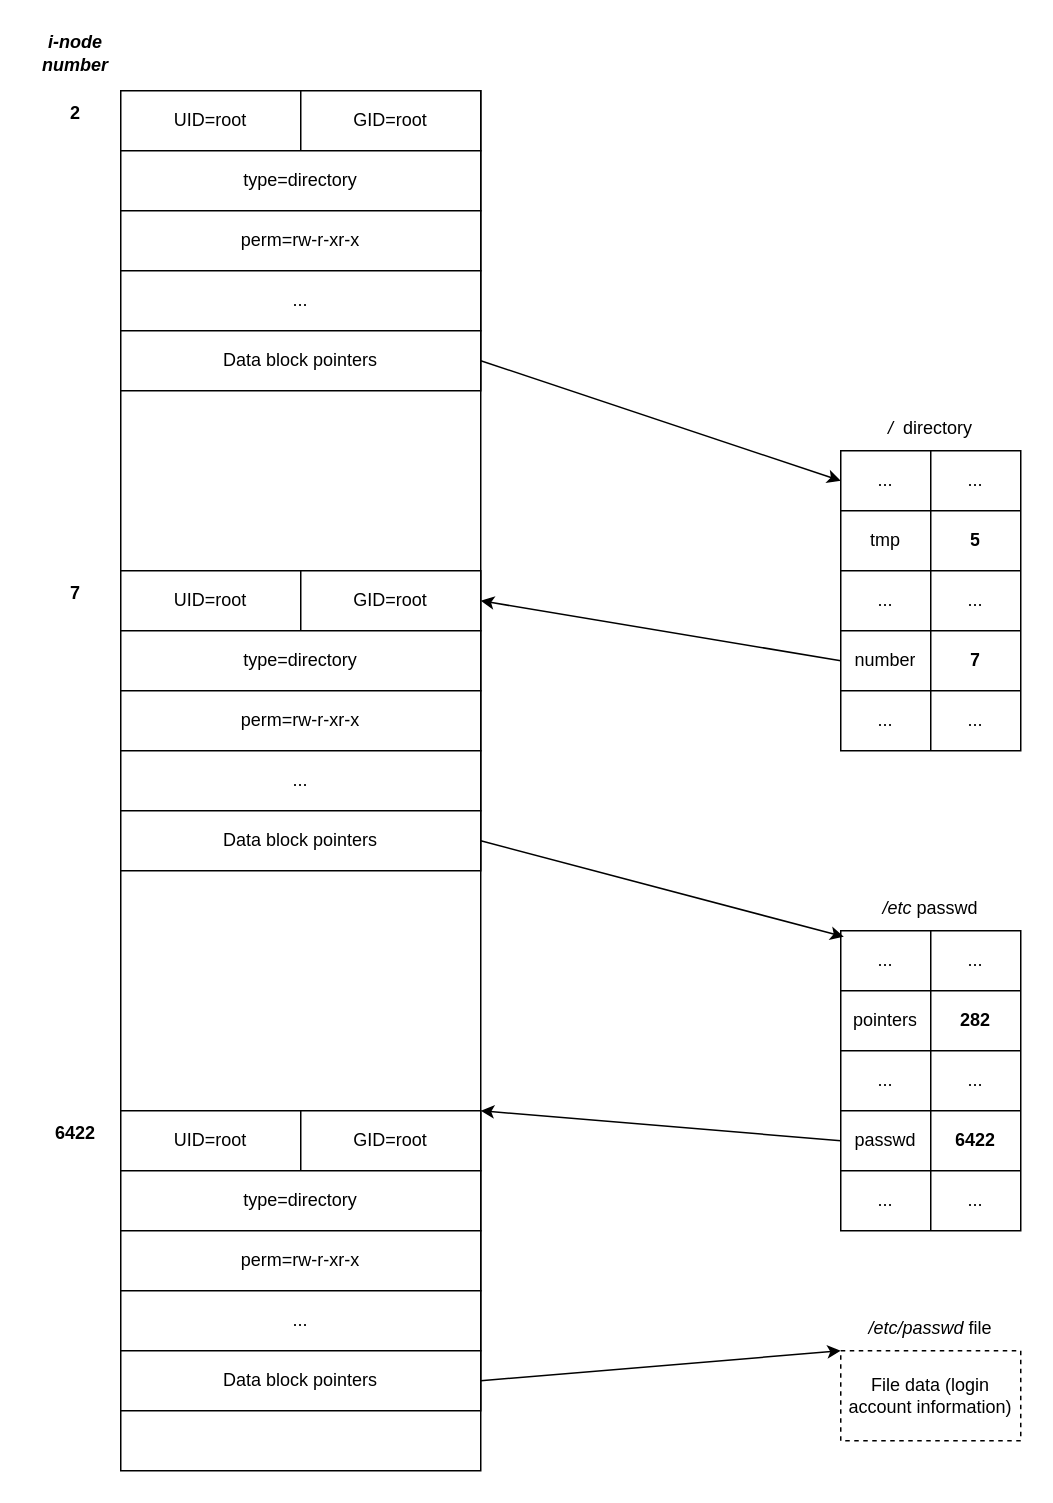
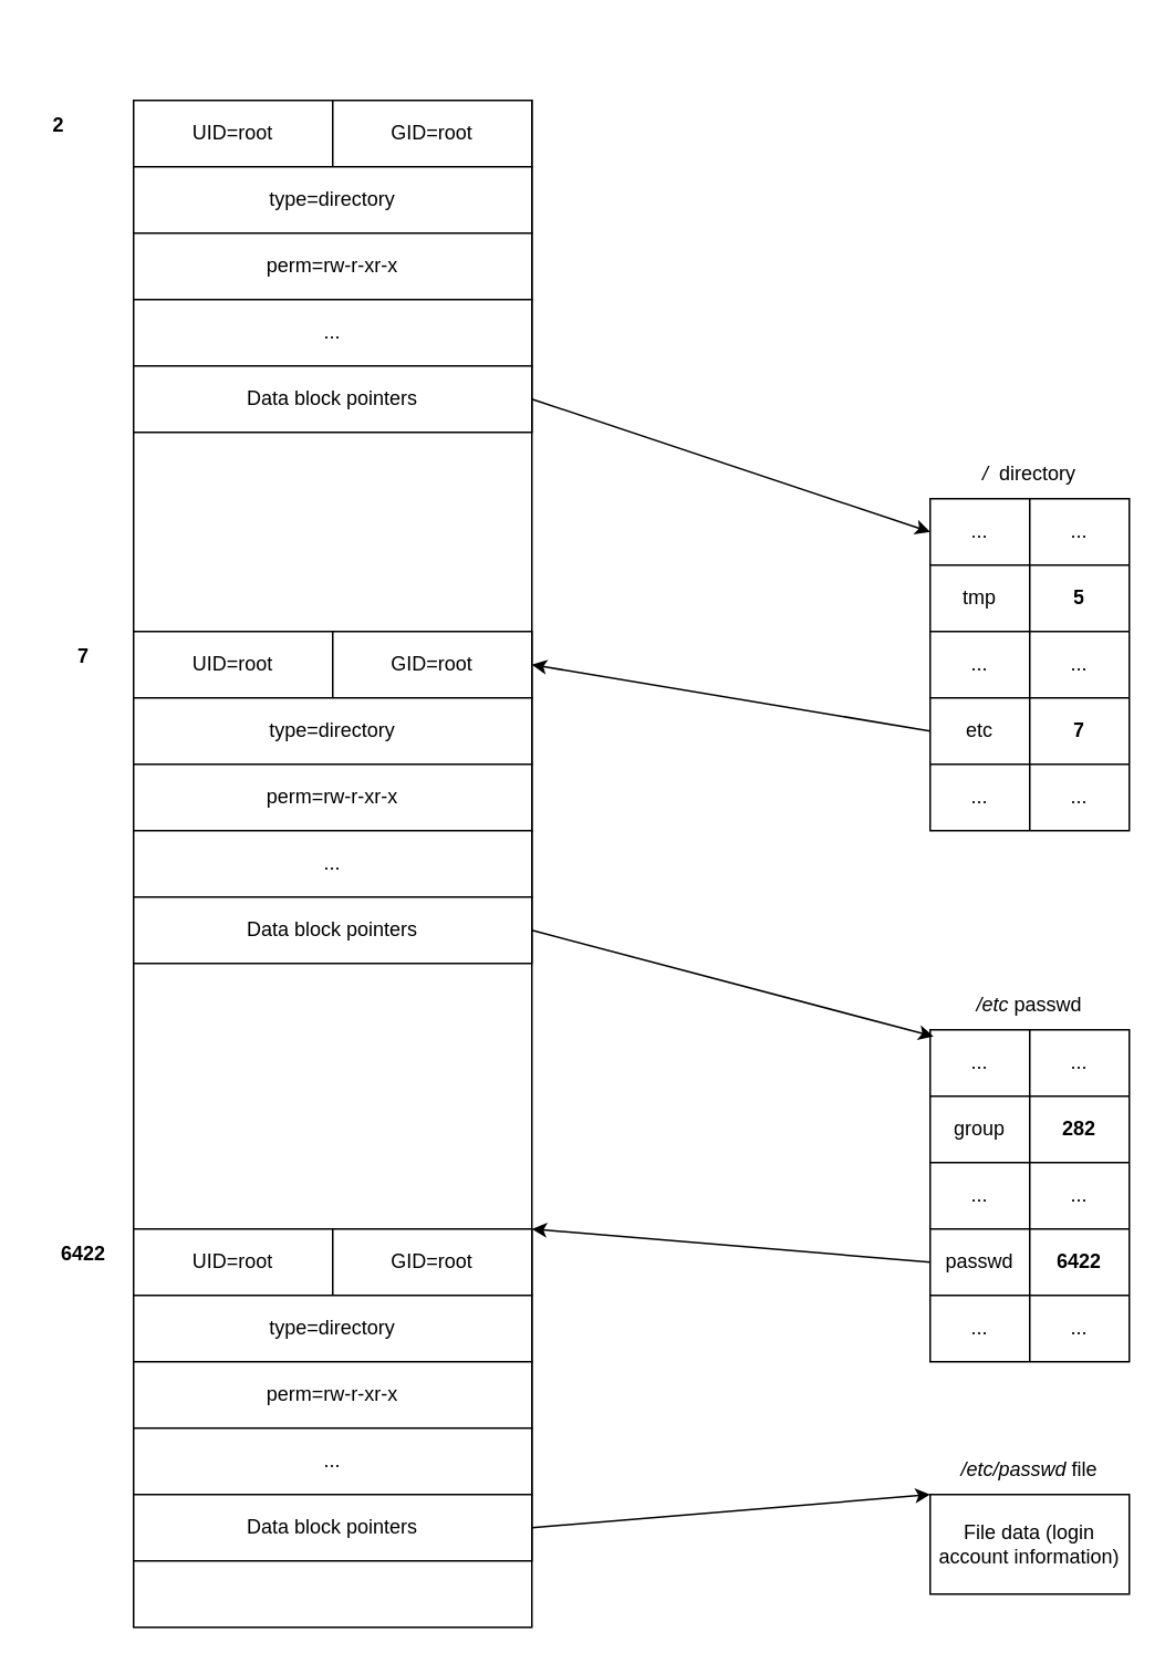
  <mxCell id="0" />
  <mxCell id="1" parent="0" />
  <mxCell id="2" value="" style="rounded=0;whiteSpace=wrap;html=1;" vertex="1" parent="1"><mxGeometry x="80" y="60" width="240" height="920" as="geometry" /></mxCell>
  <mxCell id="3" value="UID=root" style="rounded=0;whiteSpace=wrap;html=1;" vertex="1" parent="1"><mxGeometry x="80" y="60" width="120" height="40" as="geometry" /></mxCell>
  <mxCell id="4" value="GID=root" style="rounded=0;whiteSpace=wrap;html=1;" vertex="1" parent="1"><mxGeometry x="200" y="60" width="120" height="40" as="geometry" /></mxCell>
  <mxCell id="5" value="type=directory" style="rounded=0;whiteSpace=wrap;html=1;" vertex="1" parent="1"><mxGeometry x="80" y="100" width="240" height="40" as="geometry" /></mxCell>
  <mxCell id="6" value="perm=rw-r-xr-x" style="rounded=0;whiteSpace=wrap;html=1;" vertex="1" parent="1"><mxGeometry x="80" y="140" width="240" height="40" as="geometry" /></mxCell>
  <mxCell id="7" value="..." style="rounded=0;whiteSpace=wrap;html=1;" vertex="1" parent="1"><mxGeometry x="80" y="180" width="240" height="40" as="geometry" /></mxCell>
  <mxCell id="8" value="Data block pointers" style="rounded=0;whiteSpace=wrap;html=1;" vertex="1" parent="1"><mxGeometry x="80" y="220" width="240" height="40" as="geometry" /></mxCell>
- <mxCell id="9" value="&lt;b&gt;&lt;i&gt;i-node number&lt;/i&gt;&lt;/b&gt;" style="text;html=1;align=center;verticalAlign=middle;whiteSpace=wrap;rounded=0;" vertex="1" parent="1"><mxGeometry x="20" y="20" width="60" height="30" as="geometry" /></mxCell>
- <mxCell id="10" value="&lt;b&gt;2&lt;/b&gt;" style="text;html=1;align=center;verticalAlign=middle;whiteSpace=wrap;rounded=0;" vertex="1" parent="1"><mxGeometry x="20" y="60" width="60" height="30" as="geometry" /></mxCell>
+ <mxCell id="10" value="&lt;b&gt;2&lt;/b&gt;" style="text;html=1;align=center;verticalAlign=middle;whiteSpace=wrap;rounded=0;" vertex="1" parent="1"><mxGeometry x="5" y="60" width="60" height="30" as="geometry" /></mxCell>
  <mxCell id="11" value="" style="shape=table;startSize=0;container=1;collapsible=0;childLayout=tableLayout;" vertex="1" parent="1"><mxGeometry x="560" y="300" width="120" height="200" as="geometry" /></mxCell>
  <mxCell id="12" value="" style="shape=tableRow;horizontal=0;startSize=0;swimlaneHead=0;swimlaneBody=0;strokeColor=inherit;top=0;left=0;bottom=0;right=0;collapsible=0;dropTarget=0;fillColor=none;points=[[0,0.5],[1,0.5]];portConstraint=eastwest;" vertex="1" parent="11"><mxGeometry width="120" height="40" as="geometry" /></mxCell>
  <mxCell id="13" value="..." style="shape=partialRectangle;html=1;whiteSpace=wrap;connectable=0;strokeColor=inherit;overflow=hidden;fillColor=none;top=0;left=0;bottom=0;right=0;pointerEvents=1;" vertex="1" parent="12"><mxGeometry width="60" height="40" as="geometry"><mxRectangle width="60" height="40" as="alternateBounds" /></mxGeometry></mxCell>
  <mxCell id="14" value="..." style="shape=partialRectangle;html=1;whiteSpace=wrap;connectable=0;strokeColor=inherit;overflow=hidden;fillColor=none;top=0;left=0;bottom=0;right=0;pointerEvents=1;" vertex="1" parent="12"><mxGeometry x="60" width="60" height="40" as="geometry"><mxRectangle width="60" height="40" as="alternateBounds" /></mxGeometry></mxCell>
  <mxCell id="15" value="" style="shape=tableRow;horizontal=0;startSize=0;swimlaneHead=0;swimlaneBody=0;strokeColor=inherit;top=0;left=0;bottom=0;right=0;collapsible=0;dropTarget=0;fillColor=none;points=[[0,0.5],[1,0.5]];portConstraint=eastwest;" vertex="1" parent="11"><mxGeometry y="40" width="120" height="40" as="geometry" /></mxCell>
  <mxCell id="16" value="tmp" style="shape=partialRectangle;html=1;whiteSpace=wrap;connectable=0;strokeColor=inherit;overflow=hidden;fillColor=none;top=0;left=0;bottom=0;right=0;pointerEvents=1;" vertex="1" parent="15"><mxGeometry width="60" height="40" as="geometry"><mxRectangle width="60" height="40" as="alternateBounds" /></mxGeometry></mxCell>
  <mxCell id="17" value="&lt;b&gt;5&lt;/b&gt;" style="shape=partialRectangle;html=1;whiteSpace=wrap;connectable=0;strokeColor=inherit;overflow=hidden;fillColor=none;top=0;left=0;bottom=0;right=0;pointerEvents=1;" vertex="1" parent="15"><mxGeometry x="60" width="60" height="40" as="geometry"><mxRectangle width="60" height="40" as="alternateBounds" /></mxGeometry></mxCell>
  <mxCell id="18" value="" style="shape=tableRow;horizontal=0;startSize=0;swimlaneHead=0;swimlaneBody=0;strokeColor=inherit;top=0;left=0;bottom=0;right=0;collapsible=0;dropTarget=0;fillColor=none;points=[[0,0.5],[1,0.5]];portConstraint=eastwest;" vertex="1" parent="11"><mxGeometry y="80" width="120" height="40" as="geometry" /></mxCell>
  <mxCell id="19" value="..." style="shape=partialRectangle;html=1;whiteSpace=wrap;connectable=0;strokeColor=inherit;overflow=hidden;fillColor=none;top=0;left=0;bottom=0;right=0;pointerEvents=1;" vertex="1" parent="18"><mxGeometry width="60" height="40" as="geometry"><mxRectangle width="60" height="40" as="alternateBounds" /></mxGeometry></mxCell>
  <mxCell id="20" value="..." style="shape=partialRectangle;html=1;whiteSpace=wrap;connectable=0;strokeColor=inherit;overflow=hidden;fillColor=none;top=0;left=0;bottom=0;right=0;pointerEvents=1;" vertex="1" parent="18"><mxGeometry x="60" width="60" height="40" as="geometry"><mxRectangle width="60" height="40" as="alternateBounds" /></mxGeometry></mxCell>
  <mxCell id="21" value="" style="shape=tableRow;horizontal=0;startSize=0;swimlaneHead=0;swimlaneBody=0;strokeColor=inherit;top=0;left=0;bottom=0;right=0;collapsible=0;dropTarget=0;fillColor=none;points=[[0,0.5],[1,0.5]];portConstraint=eastwest;" vertex="1" parent="11"><mxGeometry y="120" width="120" height="40" as="geometry" /></mxCell>
- <mxCell id="22" value="number" style="shape=partialRectangle;html=1;whiteSpace=wrap;connectable=0;strokeColor=inherit;overflow=hidden;fillColor=none;top=0;left=0;bottom=0;right=0;pointerEvents=1;" vertex="1" parent="21"><mxGeometry width="60" height="40" as="geometry"><mxRectangle width="60" height="40" as="alternateBounds" /></mxGeometry></mxCell>
+ <mxCell id="22" value="etc" style="shape=partialRectangle;html=1;whiteSpace=wrap;connectable=0;strokeColor=inherit;overflow=hidden;fillColor=none;top=0;left=0;bottom=0;right=0;pointerEvents=1;" vertex="1" parent="21"><mxGeometry width="60" height="40" as="geometry"><mxRectangle width="60" height="40" as="alternateBounds" /></mxGeometry></mxCell>
  <mxCell id="23" value="&lt;b&gt;7&lt;/b&gt;" style="shape=partialRectangle;html=1;whiteSpace=wrap;connectable=0;strokeColor=inherit;overflow=hidden;fillColor=none;top=0;left=0;bottom=0;right=0;pointerEvents=1;" vertex="1" parent="21"><mxGeometry x="60" width="60" height="40" as="geometry"><mxRectangle width="60" height="40" as="alternateBounds" /></mxGeometry></mxCell>
  <mxCell id="24" style="shape=tableRow;horizontal=0;startSize=0;swimlaneHead=0;swimlaneBody=0;strokeColor=inherit;top=0;left=0;bottom=0;right=0;collapsible=0;dropTarget=0;fillColor=none;points=[[0,0.5],[1,0.5]];portConstraint=eastwest;" vertex="1" parent="11"><mxGeometry y="160" width="120" height="40" as="geometry" /></mxCell>
  <mxCell id="25" value="..." style="shape=partialRectangle;html=1;whiteSpace=wrap;connectable=0;strokeColor=inherit;overflow=hidden;fillColor=none;top=0;left=0;bottom=0;right=0;pointerEvents=1;" vertex="1" parent="24"><mxGeometry width="60" height="40" as="geometry"><mxRectangle width="60" height="40" as="alternateBounds" /></mxGeometry></mxCell>
  <mxCell id="26" value="..." style="shape=partialRectangle;html=1;whiteSpace=wrap;connectable=0;strokeColor=inherit;overflow=hidden;fillColor=none;top=0;left=0;bottom=0;right=0;pointerEvents=1;" vertex="1" parent="24"><mxGeometry x="60" width="60" height="40" as="geometry"><mxRectangle width="60" height="40" as="alternateBounds" /></mxGeometry></mxCell>
  <mxCell id="27" value="" style="endArrow=classic;html=1;rounded=0;exitX=1;exitY=0.5;exitDx=0;exitDy=0;entryX=0;entryY=0.5;entryDx=0;entryDy=0;" edge="1" parent="1" source="8" target="12"><mxGeometry width="50" height="50" relative="1" as="geometry"><mxPoint x="360" y="320" as="sourcePoint" /><mxPoint x="440" y="120" as="targetPoint" /></mxGeometry></mxCell>
  <mxCell id="28" value="&lt;i&gt;/&amp;nbsp; &lt;/i&gt;directory" style="text;html=1;align=center;verticalAlign=middle;whiteSpace=wrap;rounded=0;" vertex="1" parent="1"><mxGeometry x="590" y="270" width="60" height="30" as="geometry" /></mxCell>
  <mxCell id="29" value="UID=root" style="rounded=0;whiteSpace=wrap;html=1;" vertex="1" parent="1"><mxGeometry x="80" y="380" width="120" height="40" as="geometry" /></mxCell>
  <mxCell id="30" value="GID=root" style="rounded=0;whiteSpace=wrap;html=1;" vertex="1" parent="1"><mxGeometry x="200" y="380" width="120" height="40" as="geometry" /></mxCell>
  <mxCell id="31" value="type=directory" style="rounded=0;whiteSpace=wrap;html=1;" vertex="1" parent="1"><mxGeometry x="80" y="420" width="240" height="40" as="geometry" /></mxCell>
  <mxCell id="32" value="perm=rw-r-xr-x" style="rounded=0;whiteSpace=wrap;html=1;" vertex="1" parent="1"><mxGeometry x="80" y="460" width="240" height="40" as="geometry" /></mxCell>
  <mxCell id="33" value="..." style="rounded=0;whiteSpace=wrap;html=1;" vertex="1" parent="1"><mxGeometry x="80" y="500" width="240" height="40" as="geometry" /></mxCell>
  <mxCell id="34" value="Data block pointers" style="rounded=0;whiteSpace=wrap;html=1;" vertex="1" parent="1"><mxGeometry x="80" y="540" width="240" height="40" as="geometry" /></mxCell>
  <mxCell id="35" value="&lt;b&gt;7&lt;/b&gt;" style="text;html=1;align=center;verticalAlign=middle;whiteSpace=wrap;rounded=0;" vertex="1" parent="1"><mxGeometry x="20" y="380" width="60" height="30" as="geometry" /></mxCell>
  <mxCell id="36" value="" style="endArrow=classic;html=1;rounded=0;entryX=1;entryY=0.5;entryDx=0;entryDy=0;exitX=0;exitY=0.5;exitDx=0;exitDy=0;" edge="1" parent="1" source="21" target="30"><mxGeometry width="50" height="50" relative="1" as="geometry"><mxPoint x="360" y="400" as="sourcePoint" /><mxPoint x="410" y="350" as="targetPoint" /></mxGeometry></mxCell>
  <mxCell id="37" value="UID=root" style="rounded=0;whiteSpace=wrap;html=1;" vertex="1" parent="1"><mxGeometry x="80" y="740" width="120" height="40" as="geometry" /></mxCell>
  <mxCell id="38" value="GID=root" style="rounded=0;whiteSpace=wrap;html=1;" vertex="1" parent="1"><mxGeometry x="200" y="740" width="120" height="40" as="geometry" /></mxCell>
  <mxCell id="39" value="type=directory" style="rounded=0;whiteSpace=wrap;html=1;" vertex="1" parent="1"><mxGeometry x="80" y="780" width="240" height="40" as="geometry" /></mxCell>
  <mxCell id="40" value="perm=rw-r-xr-x" style="rounded=0;whiteSpace=wrap;html=1;" vertex="1" parent="1"><mxGeometry x="80" y="820" width="240" height="40" as="geometry" /></mxCell>
  <mxCell id="41" value="..." style="rounded=0;whiteSpace=wrap;html=1;" vertex="1" parent="1"><mxGeometry x="80" y="860" width="240" height="40" as="geometry" /></mxCell>
  <mxCell id="42" value="Data block pointers" style="rounded=0;whiteSpace=wrap;html=1;" vertex="1" parent="1"><mxGeometry x="80" y="900" width="240" height="40" as="geometry" /></mxCell>
  <mxCell id="43" value="" style="shape=table;startSize=0;container=1;collapsible=0;childLayout=tableLayout;" vertex="1" parent="1"><mxGeometry x="560" y="620" width="120" height="200" as="geometry" /></mxCell>
  <mxCell id="44" value="" style="shape=tableRow;horizontal=0;startSize=0;swimlaneHead=0;swimlaneBody=0;strokeColor=inherit;top=0;left=0;bottom=0;right=0;collapsible=0;dropTarget=0;fillColor=none;points=[[0,0.5],[1,0.5]];portConstraint=eastwest;" vertex="1" parent="43"><mxGeometry width="120" height="40" as="geometry" /></mxCell>
  <mxCell id="45" value="..." style="shape=partialRectangle;html=1;whiteSpace=wrap;connectable=0;strokeColor=inherit;overflow=hidden;fillColor=none;top=0;left=0;bottom=0;right=0;pointerEvents=1;" vertex="1" parent="44"><mxGeometry width="60" height="40" as="geometry"><mxRectangle width="60" height="40" as="alternateBounds" /></mxGeometry></mxCell>
  <mxCell id="46" value="..." style="shape=partialRectangle;html=1;whiteSpace=wrap;connectable=0;strokeColor=inherit;overflow=hidden;fillColor=none;top=0;left=0;bottom=0;right=0;pointerEvents=1;" vertex="1" parent="44"><mxGeometry x="60" width="60" height="40" as="geometry"><mxRectangle width="60" height="40" as="alternateBounds" /></mxGeometry></mxCell>
  <mxCell id="47" value="" style="shape=tableRow;horizontal=0;startSize=0;swimlaneHead=0;swimlaneBody=0;strokeColor=inherit;top=0;left=0;bottom=0;right=0;collapsible=0;dropTarget=0;fillColor=none;points=[[0,0.5],[1,0.5]];portConstraint=eastwest;" vertex="1" parent="43"><mxGeometry y="40" width="120" height="40" as="geometry" /></mxCell>
- <mxCell id="48" value="pointers" style="shape=partialRectangle;html=1;whiteSpace=wrap;connectable=0;strokeColor=inherit;overflow=hidden;fillColor=none;top=0;left=0;bottom=0;right=0;pointerEvents=1;" vertex="1" parent="47"><mxGeometry width="60" height="40" as="geometry"><mxRectangle width="60" height="40" as="alternateBounds" /></mxGeometry></mxCell>
+ <mxCell id="48" value="group" style="shape=partialRectangle;html=1;whiteSpace=wrap;connectable=0;strokeColor=inherit;overflow=hidden;fillColor=none;top=0;left=0;bottom=0;right=0;pointerEvents=1;" vertex="1" parent="47"><mxGeometry width="60" height="40" as="geometry"><mxRectangle width="60" height="40" as="alternateBounds" /></mxGeometry></mxCell>
  <mxCell id="49" value="&lt;b&gt;282&lt;/b&gt;" style="shape=partialRectangle;html=1;whiteSpace=wrap;connectable=0;strokeColor=inherit;overflow=hidden;fillColor=none;top=0;left=0;bottom=0;right=0;pointerEvents=1;" vertex="1" parent="47"><mxGeometry x="60" width="60" height="40" as="geometry"><mxRectangle width="60" height="40" as="alternateBounds" /></mxGeometry></mxCell>
  <mxCell id="50" value="" style="shape=tableRow;horizontal=0;startSize=0;swimlaneHead=0;swimlaneBody=0;strokeColor=inherit;top=0;left=0;bottom=0;right=0;collapsible=0;dropTarget=0;fillColor=none;points=[[0,0.5],[1,0.5]];portConstraint=eastwest;" vertex="1" parent="43"><mxGeometry y="80" width="120" height="40" as="geometry" /></mxCell>
  <mxCell id="51" value="..." style="shape=partialRectangle;html=1;whiteSpace=wrap;connectable=0;strokeColor=inherit;overflow=hidden;fillColor=none;top=0;left=0;bottom=0;right=0;pointerEvents=1;" vertex="1" parent="50"><mxGeometry width="60" height="40" as="geometry"><mxRectangle width="60" height="40" as="alternateBounds" /></mxGeometry></mxCell>
  <mxCell id="52" value="..." style="shape=partialRectangle;html=1;whiteSpace=wrap;connectable=0;strokeColor=inherit;overflow=hidden;fillColor=none;top=0;left=0;bottom=0;right=0;pointerEvents=1;" vertex="1" parent="50"><mxGeometry x="60" width="60" height="40" as="geometry"><mxRectangle width="60" height="40" as="alternateBounds" /></mxGeometry></mxCell>
  <mxCell id="53" value="" style="shape=tableRow;horizontal=0;startSize=0;swimlaneHead=0;swimlaneBody=0;strokeColor=inherit;top=0;left=0;bottom=0;right=0;collapsible=0;dropTarget=0;fillColor=none;points=[[0,0.5],[1,0.5]];portConstraint=eastwest;" vertex="1" parent="43"><mxGeometry y="120" width="120" height="40" as="geometry" /></mxCell>
  <mxCell id="54" value="passwd" style="shape=partialRectangle;html=1;whiteSpace=wrap;connectable=0;strokeColor=inherit;overflow=hidden;fillColor=none;top=0;left=0;bottom=0;right=0;pointerEvents=1;" vertex="1" parent="53"><mxGeometry width="60" height="40" as="geometry"><mxRectangle width="60" height="40" as="alternateBounds" /></mxGeometry></mxCell>
  <mxCell id="55" value="&lt;b&gt;6422&lt;/b&gt;" style="shape=partialRectangle;html=1;whiteSpace=wrap;connectable=0;strokeColor=inherit;overflow=hidden;fillColor=none;top=0;left=0;bottom=0;right=0;pointerEvents=1;" vertex="1" parent="53"><mxGeometry x="60" width="60" height="40" as="geometry"><mxRectangle width="60" height="40" as="alternateBounds" /></mxGeometry></mxCell>
  <mxCell id="56" style="shape=tableRow;horizontal=0;startSize=0;swimlaneHead=0;swimlaneBody=0;strokeColor=inherit;top=0;left=0;bottom=0;right=0;collapsible=0;dropTarget=0;fillColor=none;points=[[0,0.5],[1,0.5]];portConstraint=eastwest;" vertex="1" parent="43"><mxGeometry y="160" width="120" height="40" as="geometry" /></mxCell>
  <mxCell id="57" value="..." style="shape=partialRectangle;html=1;whiteSpace=wrap;connectable=0;strokeColor=inherit;overflow=hidden;fillColor=none;top=0;left=0;bottom=0;right=0;pointerEvents=1;" vertex="1" parent="56"><mxGeometry width="60" height="40" as="geometry"><mxRectangle width="60" height="40" as="alternateBounds" /></mxGeometry></mxCell>
  <mxCell id="58" value="..." style="shape=partialRectangle;html=1;whiteSpace=wrap;connectable=0;strokeColor=inherit;overflow=hidden;fillColor=none;top=0;left=0;bottom=0;right=0;pointerEvents=1;" vertex="1" parent="56"><mxGeometry x="60" width="60" height="40" as="geometry"><mxRectangle width="60" height="40" as="alternateBounds" /></mxGeometry></mxCell>
  <mxCell id="59" value="&lt;i&gt;/etc &lt;/i&gt;passwd" style="text;html=1;align=center;verticalAlign=middle;whiteSpace=wrap;rounded=0;" vertex="1" parent="1"><mxGeometry x="575" y="590" width="90" height="30" as="geometry" /></mxCell>
  <mxCell id="60" value="" style="endArrow=classic;html=1;rounded=0;exitX=1;exitY=0.5;exitDx=0;exitDy=0;entryX=0.017;entryY=0.1;entryDx=0;entryDy=0;entryPerimeter=0;" edge="1" parent="1" source="34" target="44"><mxGeometry width="50" height="50" relative="1" as="geometry"><mxPoint x="360" y="640" as="sourcePoint" /><mxPoint x="410" y="590" as="targetPoint" /></mxGeometry></mxCell>
  <mxCell id="61" value="&lt;b&gt;6422&lt;/b&gt;" style="text;html=1;align=center;verticalAlign=middle;whiteSpace=wrap;rounded=0;" vertex="1" parent="1"><mxGeometry x="20" y="740" width="60" height="30" as="geometry" /></mxCell>
  <mxCell id="62" value="" style="endArrow=classic;html=1;rounded=0;entryX=1;entryY=0;entryDx=0;entryDy=0;exitX=0;exitY=0.5;exitDx=0;exitDy=0;" edge="1" parent="1" source="53" target="38"><mxGeometry width="50" height="50" relative="1" as="geometry"><mxPoint x="360" y="670" as="sourcePoint" /><mxPoint x="410" y="620" as="targetPoint" /></mxGeometry></mxCell>
- <mxCell id="63" value="File data (login account information)" style="rounded=0;whiteSpace=wrap;html=1;dashed=1;" vertex="1" parent="1"><mxGeometry x="560" y="900" width="120" height="60" as="geometry" /></mxCell>
+ <mxCell id="63" value="File data (login account information)" style="rounded=0;whiteSpace=wrap;html=1;" vertex="1" parent="1"><mxGeometry x="560" y="900" width="120" height="60" as="geometry" /></mxCell>
  <mxCell id="64" value="&lt;i&gt;/etc/passwd &lt;/i&gt;file" style="text;html=1;align=center;verticalAlign=middle;whiteSpace=wrap;rounded=0;" vertex="1" parent="1"><mxGeometry x="575" y="870" width="90" height="30" as="geometry" /></mxCell>
  <mxCell id="65" value="" style="endArrow=classic;html=1;rounded=0;exitX=1;exitY=0.5;exitDx=0;exitDy=0;entryX=0;entryY=0;entryDx=0;entryDy=0;" edge="1" parent="1" source="42" target="63"><mxGeometry width="50" height="50" relative="1" as="geometry"><mxPoint x="360" y="790" as="sourcePoint" /><mxPoint x="410" y="740" as="targetPoint" /></mxGeometry></mxCell>
